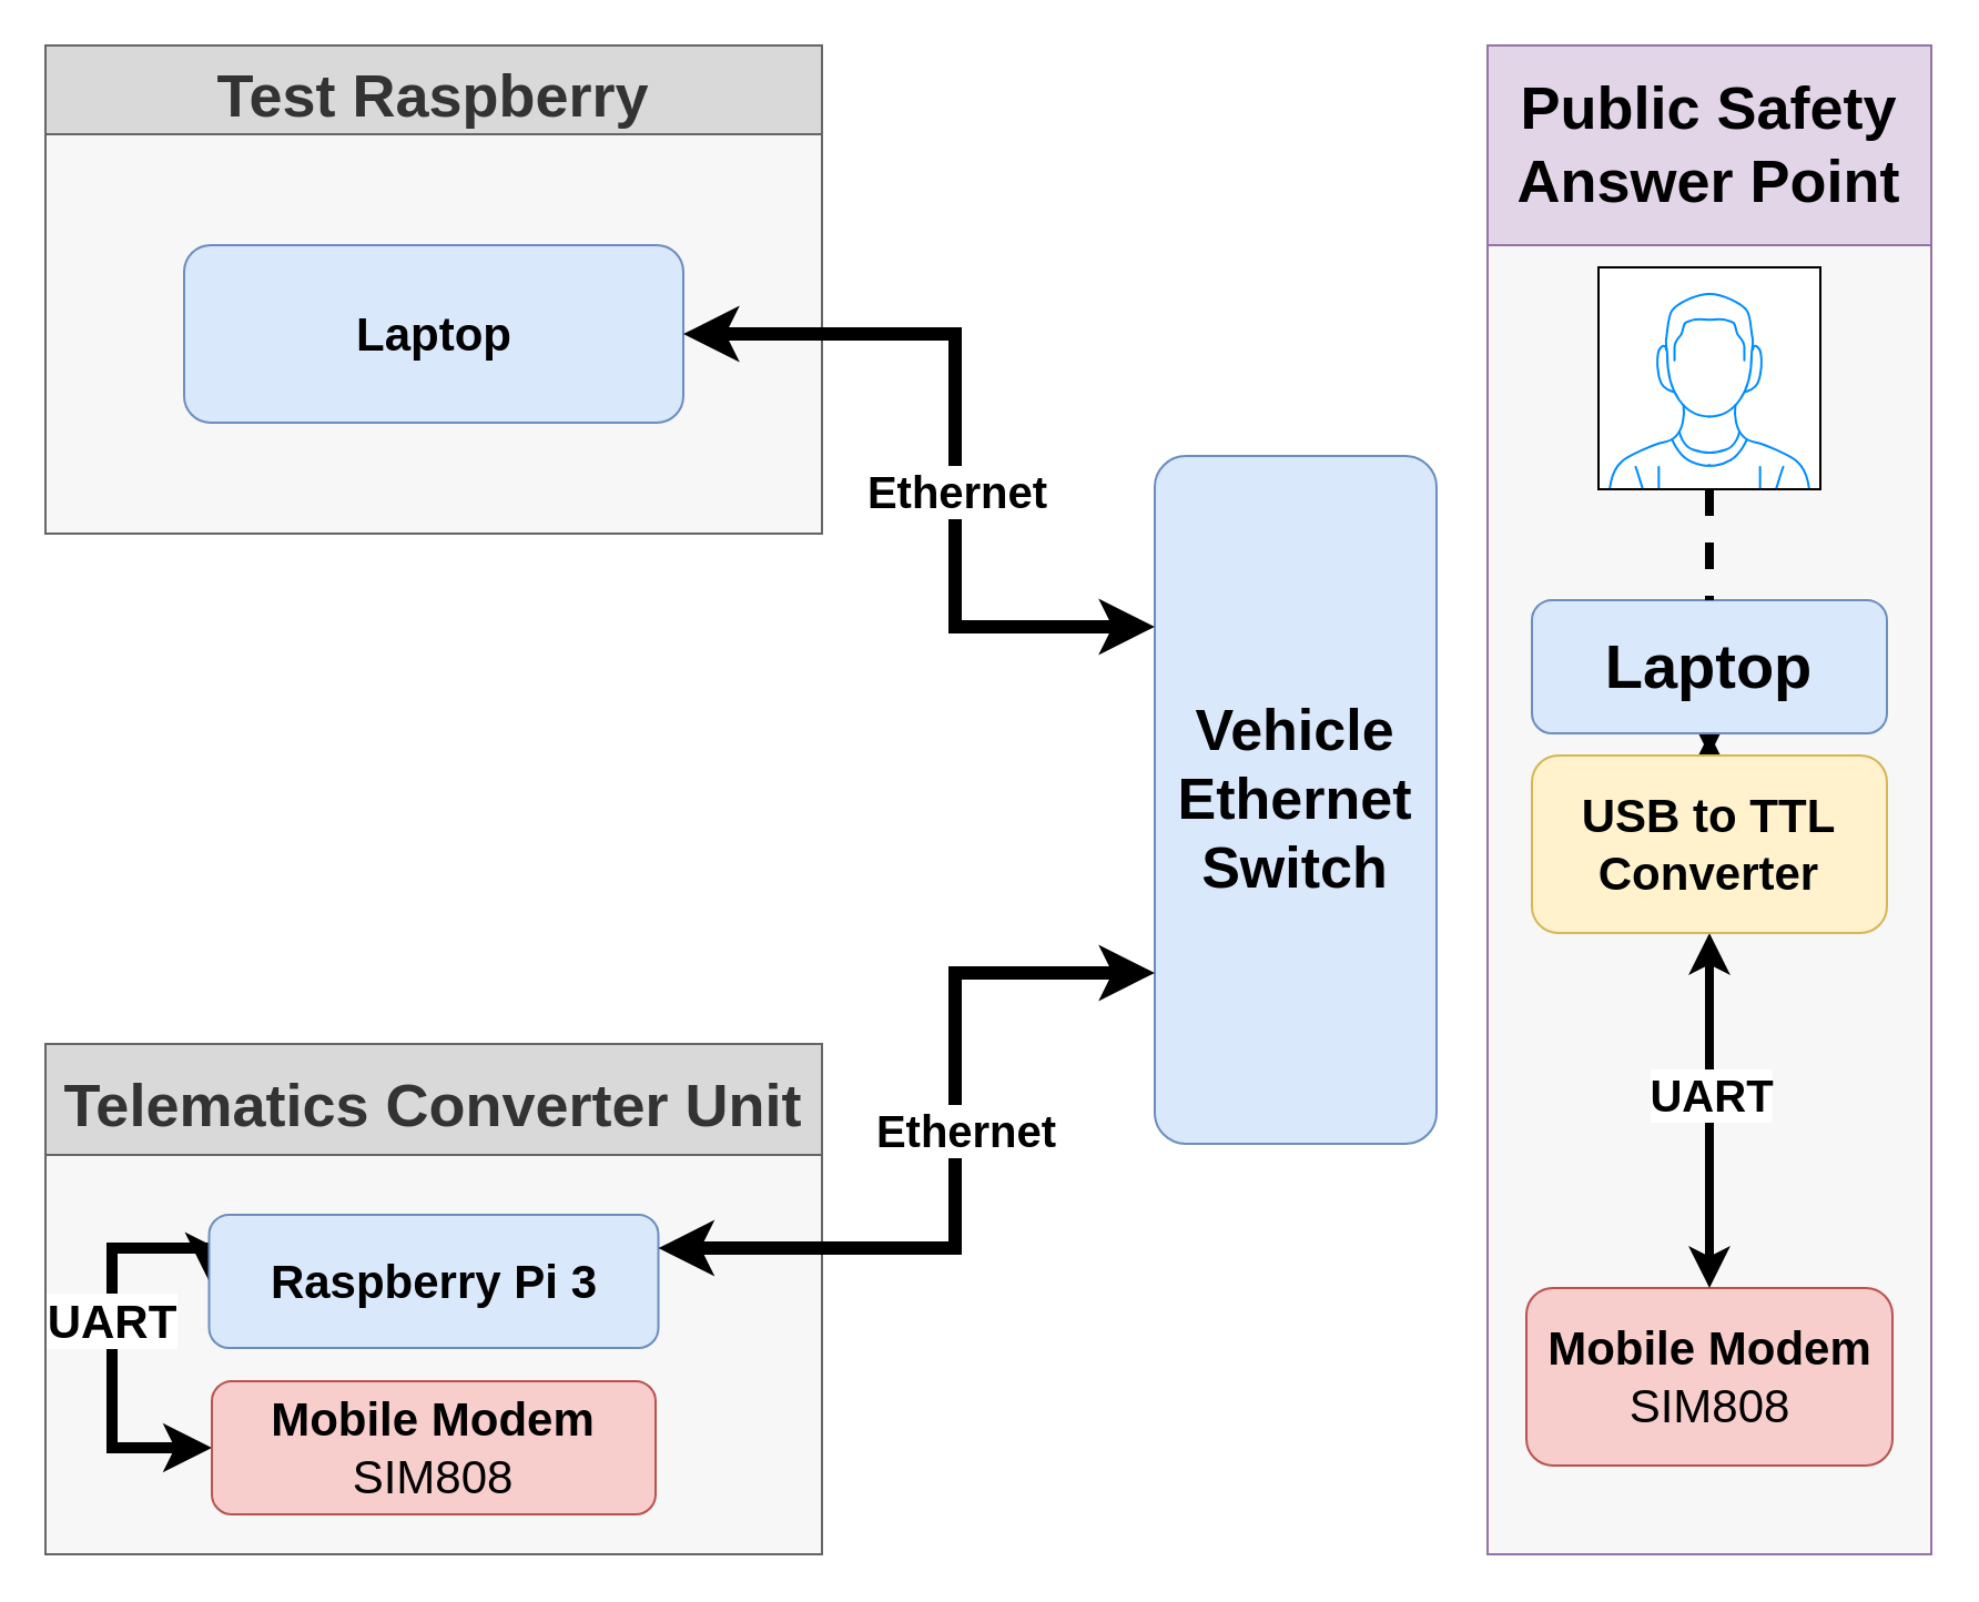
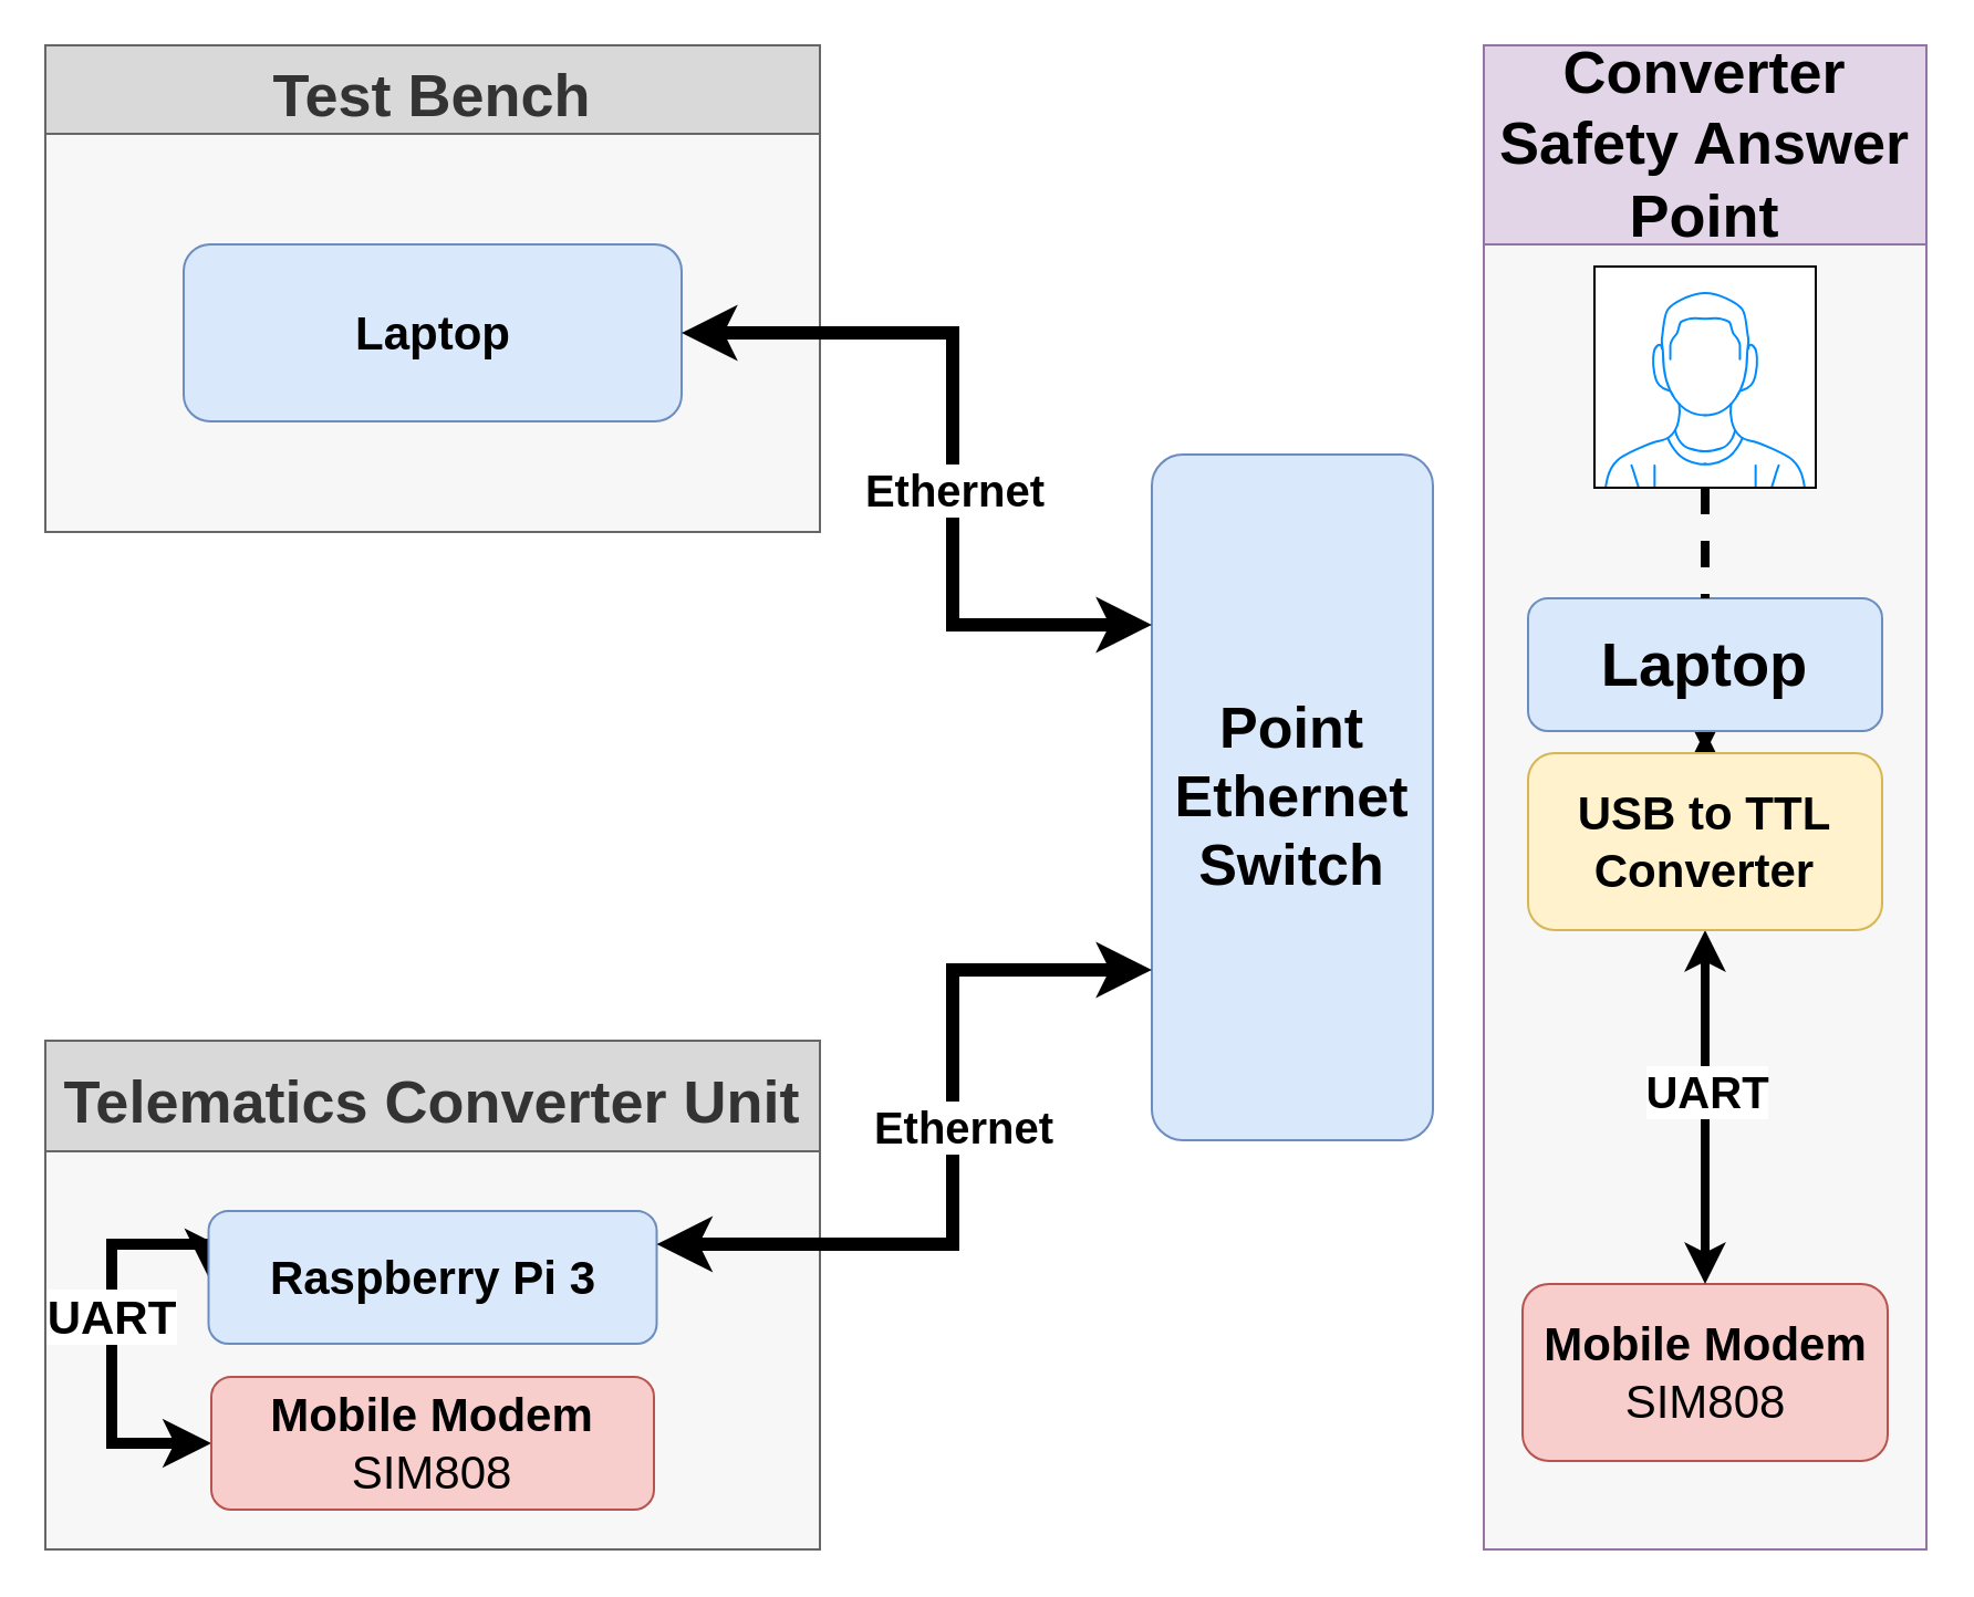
  <mxCell id="0" />
  <mxCell id="1" parent="0" />
  <mxCell id="2" value="Telematics Converter Unit" style="swimlane;strokeColor=#666666;fontColor=#333333;fontSize=27;startSize=50;swimlaneFillColor=#F7F7F7;fillColor=#D9D9D9;" parent="1" vertex="1"><mxGeometry x="20" y="470" width="350" height="230" as="geometry" /></mxCell>
  <mxCell id="3" style="edgeStyle=orthogonalEdgeStyle;rounded=0;orthogonalLoop=1;jettySize=auto;html=1;entryX=0;entryY=0.5;entryDx=0;entryDy=0;exitX=0;exitY=0.5;exitDx=0;exitDy=0;startArrow=classic;startFill=1;fontSize=25;fontStyle=1;endArrow=classic;endFill=1;strokeWidth=5;" parent="2" source="5" target="6" edge="1"><mxGeometry relative="1" as="geometry"><Array as="points"><mxPoint x="30" y="92" /><mxPoint x="30" y="182" /></Array></mxGeometry></mxCell>
  <mxCell id="4" value="UART" style="edgeLabel;html=1;align=center;verticalAlign=middle;resizable=0;points=[];fontSize=21;fontStyle=1" parent="3" vertex="1" connectable="0"><mxGeometry x="-0.154" y="-1" relative="1" as="geometry"><mxPoint y="9.51" as="offset" /></mxGeometry></mxCell>
  <mxCell id="5" value="Raspberry Pi 3" style="rounded=1;whiteSpace=wrap;html=1;fontStyle=1;fontSize=21;fillColor=#dae8fc;strokeColor=#6c8ebf;" parent="2" vertex="1"><mxGeometry x="73.75" y="77" width="202.5" height="60" as="geometry" /></mxCell>
  <mxCell id="6" value="Mobile Modem&lt;br&gt;&lt;span style=&quot;font-weight: normal&quot;&gt;SIM808&lt;/span&gt;" style="rounded=1;whiteSpace=wrap;html=1;fontStyle=1;fontSize=21;fillColor=#f8cecc;strokeColor=#b85450;" parent="2" vertex="1"><mxGeometry x="75" y="152" width="200" height="60" as="geometry" /></mxCell>
- <mxCell id="7" value="Test Raspberry" style="swimlane;strokeColor=#666666;fontColor=#333333;fontSize=27;startSize=40;swimlaneFillColor=#F7F7F7;fillColor=#D9D9D9;" parent="1" vertex="1"><mxGeometry x="20" y="20" width="350" height="220" as="geometry" /></mxCell>
+ <mxCell id="7" value="Test Bench" style="swimlane;strokeColor=#666666;fontColor=#333333;fontSize=27;startSize=40;swimlaneFillColor=#F7F7F7;fillColor=#D9D9D9;" parent="1" vertex="1"><mxGeometry x="20" y="20" width="350" height="220" as="geometry" /></mxCell>
  <mxCell id="8" value="Laptop" style="rounded=1;whiteSpace=wrap;html=1;fontStyle=1;fontSize=21;fillColor=#dae8fc;strokeColor=#6c8ebf;" parent="7" vertex="1"><mxGeometry x="62.5" y="90" width="225" height="80" as="geometry" /></mxCell>
- <mxCell id="9" value="Public Safety Answer Point" style="swimlane;fontSize=27;startSize=90;whiteSpace=wrap;strokeColor=#9673a6;swimlaneFillColor=#F7F7F7;fillColor=#e1d5e7;" parent="1" vertex="1"><mxGeometry x="670" y="20" width="200" height="680" as="geometry" /></mxCell>
+ <mxCell id="9" value="Converter Safety Answer Point" style="swimlane;fontSize=27;startSize=90;whiteSpace=wrap;strokeColor=#9673a6;swimlaneFillColor=#F7F7F7;fillColor=#e1d5e7;" parent="1" vertex="1"><mxGeometry x="670" y="20" width="200" height="680" as="geometry" /></mxCell>
  <mxCell id="10" value="Mobile Modem&lt;br&gt;&lt;span style=&quot;font-weight: normal&quot;&gt;SIM808&lt;/span&gt;" style="rounded=1;whiteSpace=wrap;html=1;fontStyle=1;fontSize=21;fillColor=#f8cecc;strokeColor=#b85450;" parent="9" vertex="1"><mxGeometry x="17.5" y="560" width="165" height="80" as="geometry" /></mxCell>
  <mxCell id="11" style="edgeStyle=orthogonalEdgeStyle;rounded=0;orthogonalLoop=1;jettySize=auto;html=1;startArrow=classic;startFill=1;fontSize=25;fontStyle=1;endArrow=classic;endFill=1;strokeWidth=4;" parent="9" source="15" target="10" edge="1"><mxGeometry relative="1" as="geometry" /></mxCell>
  <mxCell id="12" value="UART" style="edgeLabel;html=1;align=center;verticalAlign=middle;resizable=0;points=[];fontStyle=1;fontSize=20;" parent="11" vertex="1" connectable="0"><mxGeometry x="-0.204" relative="1" as="geometry"><mxPoint y="8.33" as="offset" /></mxGeometry></mxCell>
  <mxCell id="13" style="edgeStyle=orthogonalEdgeStyle;rounded=0;orthogonalLoop=1;jettySize=auto;html=1;startArrow=classic;startFill=1;fontSize=25;fontStyle=1;endArrow=classic;endFill=1;strokeWidth=4;" parent="9" source="15" target="16" edge="1"><mxGeometry relative="1" as="geometry" /></mxCell>
  <mxCell id="14" value="USB" style="edgeLabel;html=1;align=center;verticalAlign=middle;resizable=0;points=[];fontStyle=1;fontSize=20;" parent="13" vertex="1" connectable="0"><mxGeometry x="0.263" relative="1" as="geometry"><mxPoint y="6.67" as="offset" /></mxGeometry></mxCell>
  <mxCell id="15" value="USB to TTL Converter" style="rounded=1;whiteSpace=wrap;html=1;fontStyle=1;fontSize=21;fillColor=#fff2cc;strokeColor=#d6b656;" parent="9" vertex="1"><mxGeometry x="20" y="320" width="160" height="80" as="geometry" /></mxCell>
  <mxCell id="16" value="Laptop" style="rounded=1;whiteSpace=wrap;html=1;fontStyle=1;fontSize=28;fillColor=#dae8fc;strokeColor=#6c8ebf;" parent="9" vertex="1"><mxGeometry x="20" y="250" width="160" height="60" as="geometry" /></mxCell>
  <mxCell id="17" style="edgeStyle=orthogonalEdgeStyle;rounded=0;orthogonalLoop=1;jettySize=auto;html=1;entryX=0.5;entryY=0;entryDx=0;entryDy=0;startArrow=none;startFill=0;dashed=1;endArrow=none;endFill=0;strokeWidth=4;" parent="9" source="18" target="16" edge="1"><mxGeometry relative="1" as="geometry" /></mxCell>
  <mxCell id="18" value="" style="verticalLabelPosition=bottom;shadow=0;dashed=0;align=center;html=1;verticalAlign=top;strokeWidth=1;shape=mxgraph.mockup.containers.userMale;strokeColor2=#008cff;" parent="9" vertex="1"><mxGeometry x="50" y="100" width="100" height="100" as="geometry" /></mxCell>
- <mxCell id="19" value="&lt;font style=&quot;font-size: 26px&quot;&gt;Vehicle Ethernet Switch&lt;/font&gt;" style="rounded=1;whiteSpace=wrap;html=1;fontStyle=1;fontSize=21;fillColor=#dae8fc;strokeColor=#6c8ebf;arcSize=11;" vertex="1" parent="1"><mxGeometry x="520" y="205" width="127" height="310" as="geometry" /></mxCell>
+ <mxCell id="19" value="&lt;font style=&quot;font-size: 26px&quot;&gt;Point Ethernet Switch&lt;/font&gt;" style="rounded=1;whiteSpace=wrap;html=1;fontStyle=1;fontSize=21;fillColor=#dae8fc;strokeColor=#6c8ebf;arcSize=11;" vertex="1" parent="1"><mxGeometry x="520" y="205" width="127" height="310" as="geometry" /></mxCell>
  <mxCell id="20" style="edgeStyle=orthogonalEdgeStyle;rounded=0;orthogonalLoop=1;jettySize=auto;html=1;strokeWidth=6;startArrow=classic;startFill=1;" edge="1" parent="1" source="8" target="19"><mxGeometry relative="1" as="geometry"><Array as="points"><mxPoint x="430" y="150" /><mxPoint x="430" y="282" /></Array></mxGeometry></mxCell>
  <mxCell id="21" value="Ethernet" style="edgeLabel;html=1;align=center;verticalAlign=middle;resizable=0;points=[];fontStyle=1;fontSize=20;" vertex="1" connectable="0" parent="20"><mxGeometry x="-0.091" y="5" relative="1" as="geometry"><mxPoint x="-5" y="36.07" as="offset" /></mxGeometry></mxCell>
  <mxCell id="22" style="edgeStyle=orthogonalEdgeStyle;rounded=0;orthogonalLoop=1;jettySize=auto;html=1;strokeWidth=6;startArrow=classic;startFill=1;" edge="1" parent="1" source="5"><mxGeometry relative="1" as="geometry"><mxPoint x="520" y="438" as="targetPoint" /><Array as="points"><mxPoint x="430" y="562" /><mxPoint x="430" y="438" /></Array></mxGeometry></mxCell>
  <mxCell id="23" value="Ethernet" style="edgeLabel;html=1;align=center;verticalAlign=middle;resizable=0;points=[];fontSize=20;fontStyle=1" vertex="1" connectable="0" parent="22"><mxGeometry x="0.172" y="-4" relative="1" as="geometry"><mxPoint y="17.11" as="offset" /></mxGeometry></mxCell>
